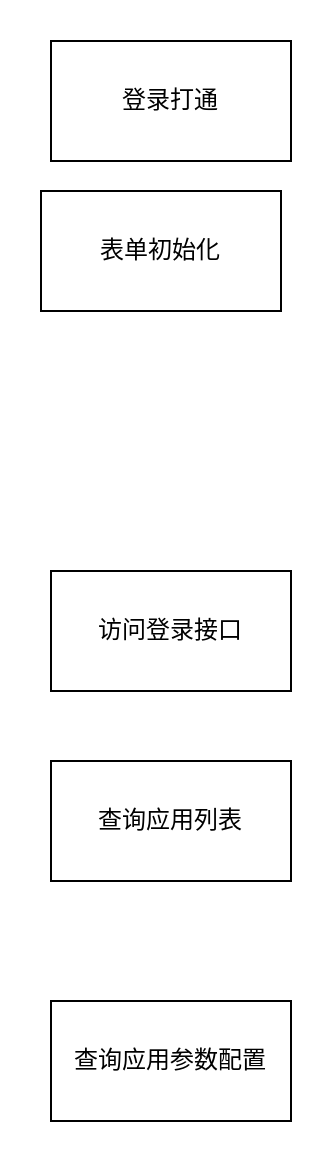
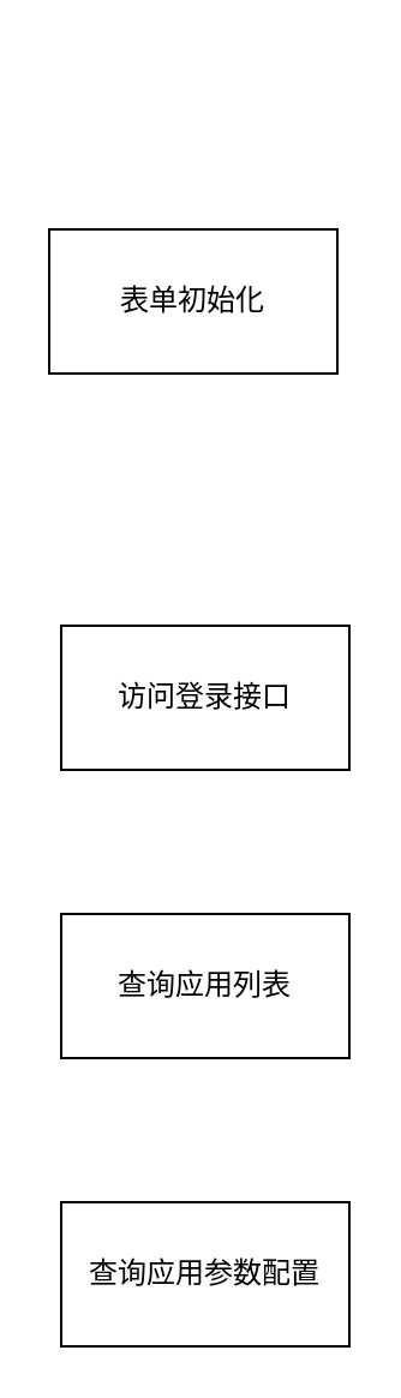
  <mxCell id="0" />
  <mxCell id="1" parent="0" />
- <mxCell id="2" value="登录打通" style="rounded=0;whiteSpace=wrap;html=1;" vertex="1" parent="1"><mxGeometry width="120" height="60" as="geometry" x="25" y="20" /></mxCell>
- <mxCell id="3" value="访问登录接口" style="rounded=0;whiteSpace=wrap;html=1;" vertex="1" parent="1"><mxGeometry x="25" y="285" width="120" height="60" as="geometry" /></mxCell>
+ <mxCell id="3" value="访问登录接口" style="rounded=0;whiteSpace=wrap;html=1;" vertex="1" parent="1"><mxGeometry y="260" width="120" height="60" as="geometry" x="25" /></mxCell>
  <mxCell id="4" value="表单初始化" style="rounded=0;whiteSpace=wrap;html=1;" vertex="1" parent="1"><mxGeometry x="20" y="95" width="120" height="60" as="geometry" /></mxCell>
  <mxCell id="5" value="查询应用列表" style="rounded=0;whiteSpace=wrap;html=1;" vertex="1" parent="1"><mxGeometry y="380" width="120" height="60" as="geometry" x="25" /></mxCell>
  <mxCell id="6" value="查询应用参数配置" style="rounded=0;whiteSpace=wrap;html=1;" vertex="1" parent="1"><mxGeometry y="500" width="120" height="60" as="geometry" x="25" /></mxCell>
